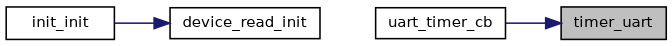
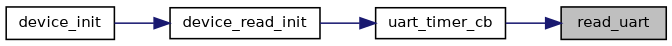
  digraph {
    rankdir=RL
    node [color=black fillcolor=white fontname=Helvetica fontsize=10 shape=record style=filled]
    edge [color=midnightblue dir=back fontname=Helvetica fontsize=10 labelfontname=Helvetica labelfontsize=10 style=solid]
-   n1 [fillcolor=grey75 fontcolor=black height=0.2 label=timer_uart width=0.4]
+   n1 [fillcolor=grey75 fontcolor=black height=0.2 label=read_uart width=0.4]
    n2 [height=0.2 label=uart_timer_cb width=0.4]
    n3 [height=0.2 label=device_read_init width=0.4]
-   n4 [height=0.2 label=init_init width=0.4]
+   n4 [height=0.2 label=device_init width=0.4]
    n1 -> n2
+   n2 -> n3
    n3 -> n4
  }
